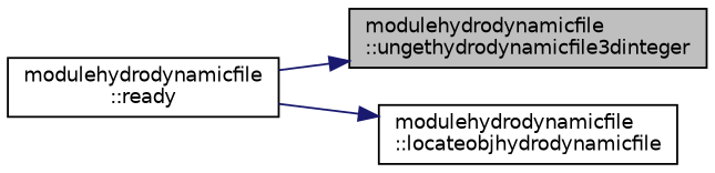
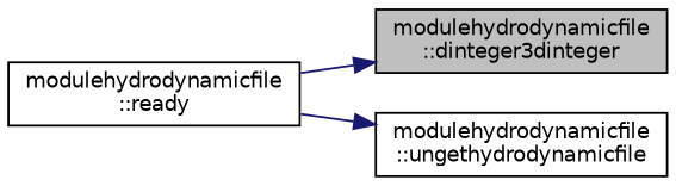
  digraph {
    rankdir=LR
    node [color=black fillcolor=white fontname=Helvetica fontsize=10 shape=record style=filled]
    edge [color=midnightblue fontname=Helvetica fontsize=10 labelfontname=Helvetica labelfontsize=10 style=solid]
-   n1 [fillcolor=grey75 fontcolor=black height=0.2 label="modulehydrodynamicfile\l::ungethydrodynamicfile3dinteger" width=0.4]
+   n1 [fillcolor=grey75 fontcolor=black height=0.2 label="modulehydrodynamicfile\l::dinteger3dinteger" width=0.4]
    n2 [height=0.2 label="modulehydrodynamicfile\l::ready" width=0.4]
-   n3 [height=0.2 label="modulehydrodynamicfile\l::locateobjhydrodynamicfile" width=0.4]
+   n3 [height=0.2 label="modulehydrodynamicfile\l::ungethydrodynamicfile" width=0.4]
    n2 -> n1
    n2 -> n3
  }
